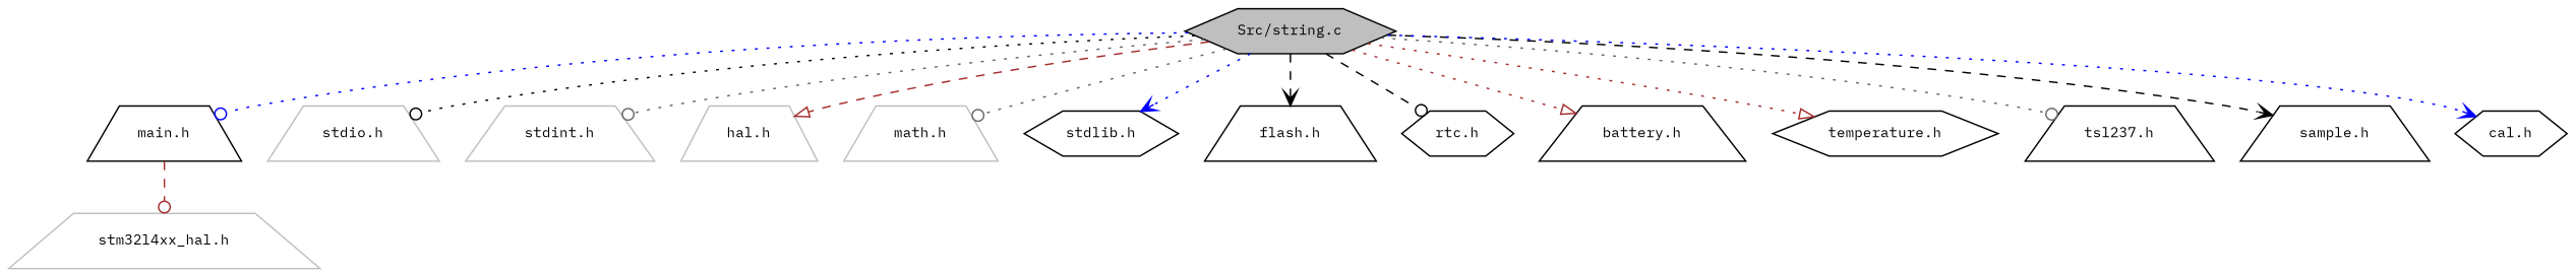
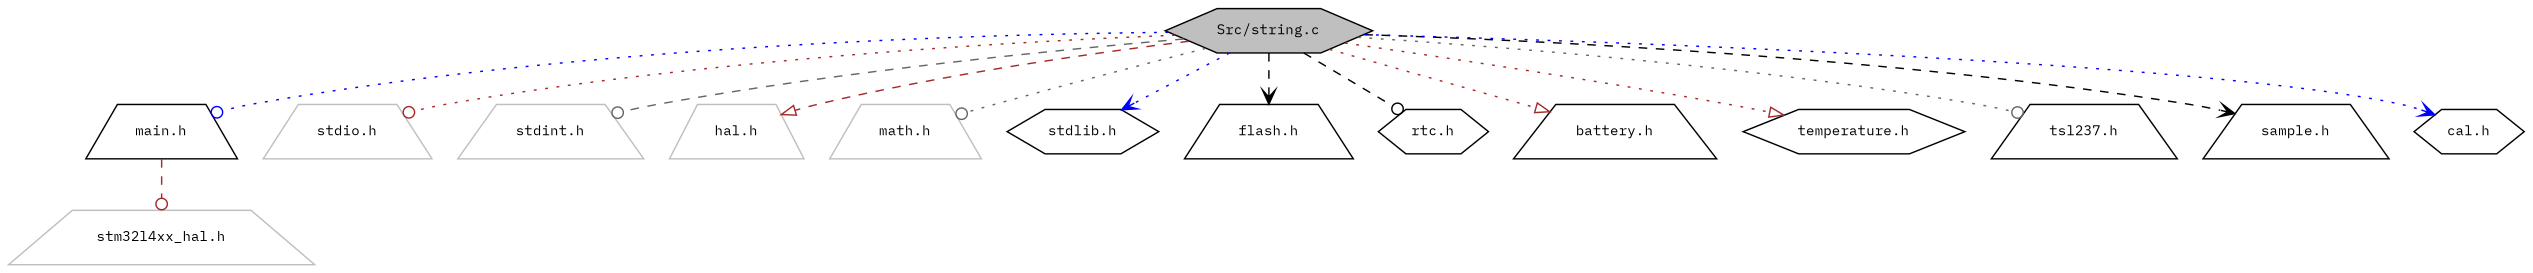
  digraph {
    fontname="IBM Plex Mono"
    node [color=black fillcolor=white fontname="IBM Plex Mono" fontsize=10 shape=trapezium style=filled]
    edge [arrowhead=odot color=brown fontname="IBM Plex Mono" fontsize=10 labelfontname=Helvetica labelfontsize=10 style=dotted]
    n1 [fillcolor=grey75 fontcolor=black height=0.2 label="Src/string.c" shape=hexagon width=0.4]
    n2 [height=0.2 label="main.h" width=0.4]
    n3 [color=grey75 height=0.2 label="stdio.h" width=0.4]
    n4 [color=grey75 height=0.2 label="stdint.h" width=0.4]
    n5 [color=grey75 height=0.2 label="hal.h" width=0.4]
    n6 [color=grey75 height=0.2 label="math.h" width=0.4]
    n7 [height=0.2 label="stdlib.h" shape=hexagon width=0.4]
    n8 [height=0.2 label="flash.h" width=0.4]
    n9 [height=0.2 label="rtc.h" shape=hexagon width=0.4]
    n10 [height=0.2 label="battery.h" width=0.4]
    n11 [height=0.2 label="temperature.h" shape=hexagon width=0.4]
    n12 [height=0.2 label="tsl237.h" width=0.4]
    n13 [height=0.2 label="sample.h" width=0.4]
    n14 [height=0.2 label="cal.h" shape=hexagon width=0.4]
    n15 [color=grey75 height=0.2 label="stm32l4xx_hal.h" width=0.4]
    n1 -> n2 [color=blue]
-   n1 -> n3 [color=black]
-   n1 -> n4 [color=gray40]
+   n1 -> n3
+   n1 -> n4 [color=gray40 style=dashed]
    n1 -> n5 [arrowhead=onormal style=dashed]
    n1 -> n6 [color=gray40]
    n1 -> n7 [arrowhead=vee color=blue]
    n1 -> n8 [arrowhead=vee color=black style=dashed]
    n1 -> n9 [color=black style=dashed]
    n1 -> n10 [arrowhead=onormal]
    n1 -> n11 [arrowhead=onormal]
    n1 -> n12 [color=gray40]
    n1 -> n13 [arrowhead=vee color=black style=dashed]
    n1 -> n14 [arrowhead=vee color=blue]
    n2 -> n15 [style=dashed]
  }
